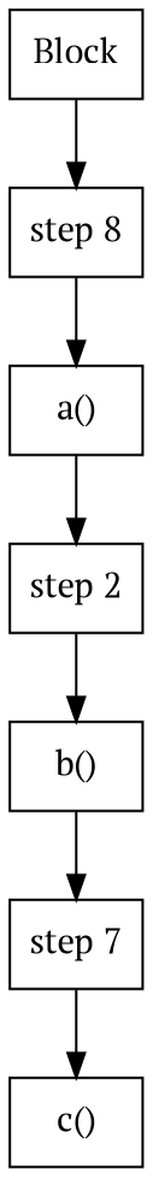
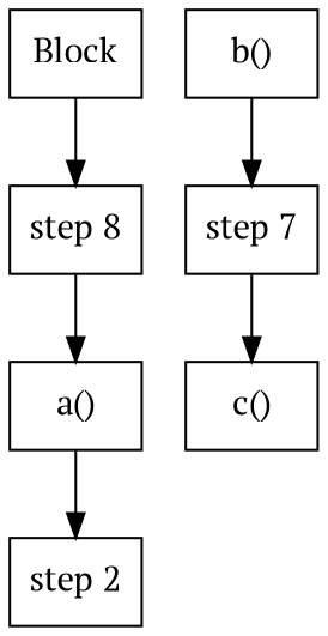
  digraph {
    compound=true
    fontname="PT Serif"
    node [fillcolor=white fontname="PT Serif" shape=rect style=filled]
    edge [fontname="PT Serif"]
    n1 [label=Block]
    n2 [label="step 8"]
    n3 [label="a()"]
    n4 [label="step 2"]
    n5 [label="b()"]
    n6 [label="step 7"]
    n7 [label="c()"]
    n1 -> n2
    n2 -> n3
    n3 -> n4
-   n4 -> n5
    n5 -> n6
    n6 -> n7
  }
